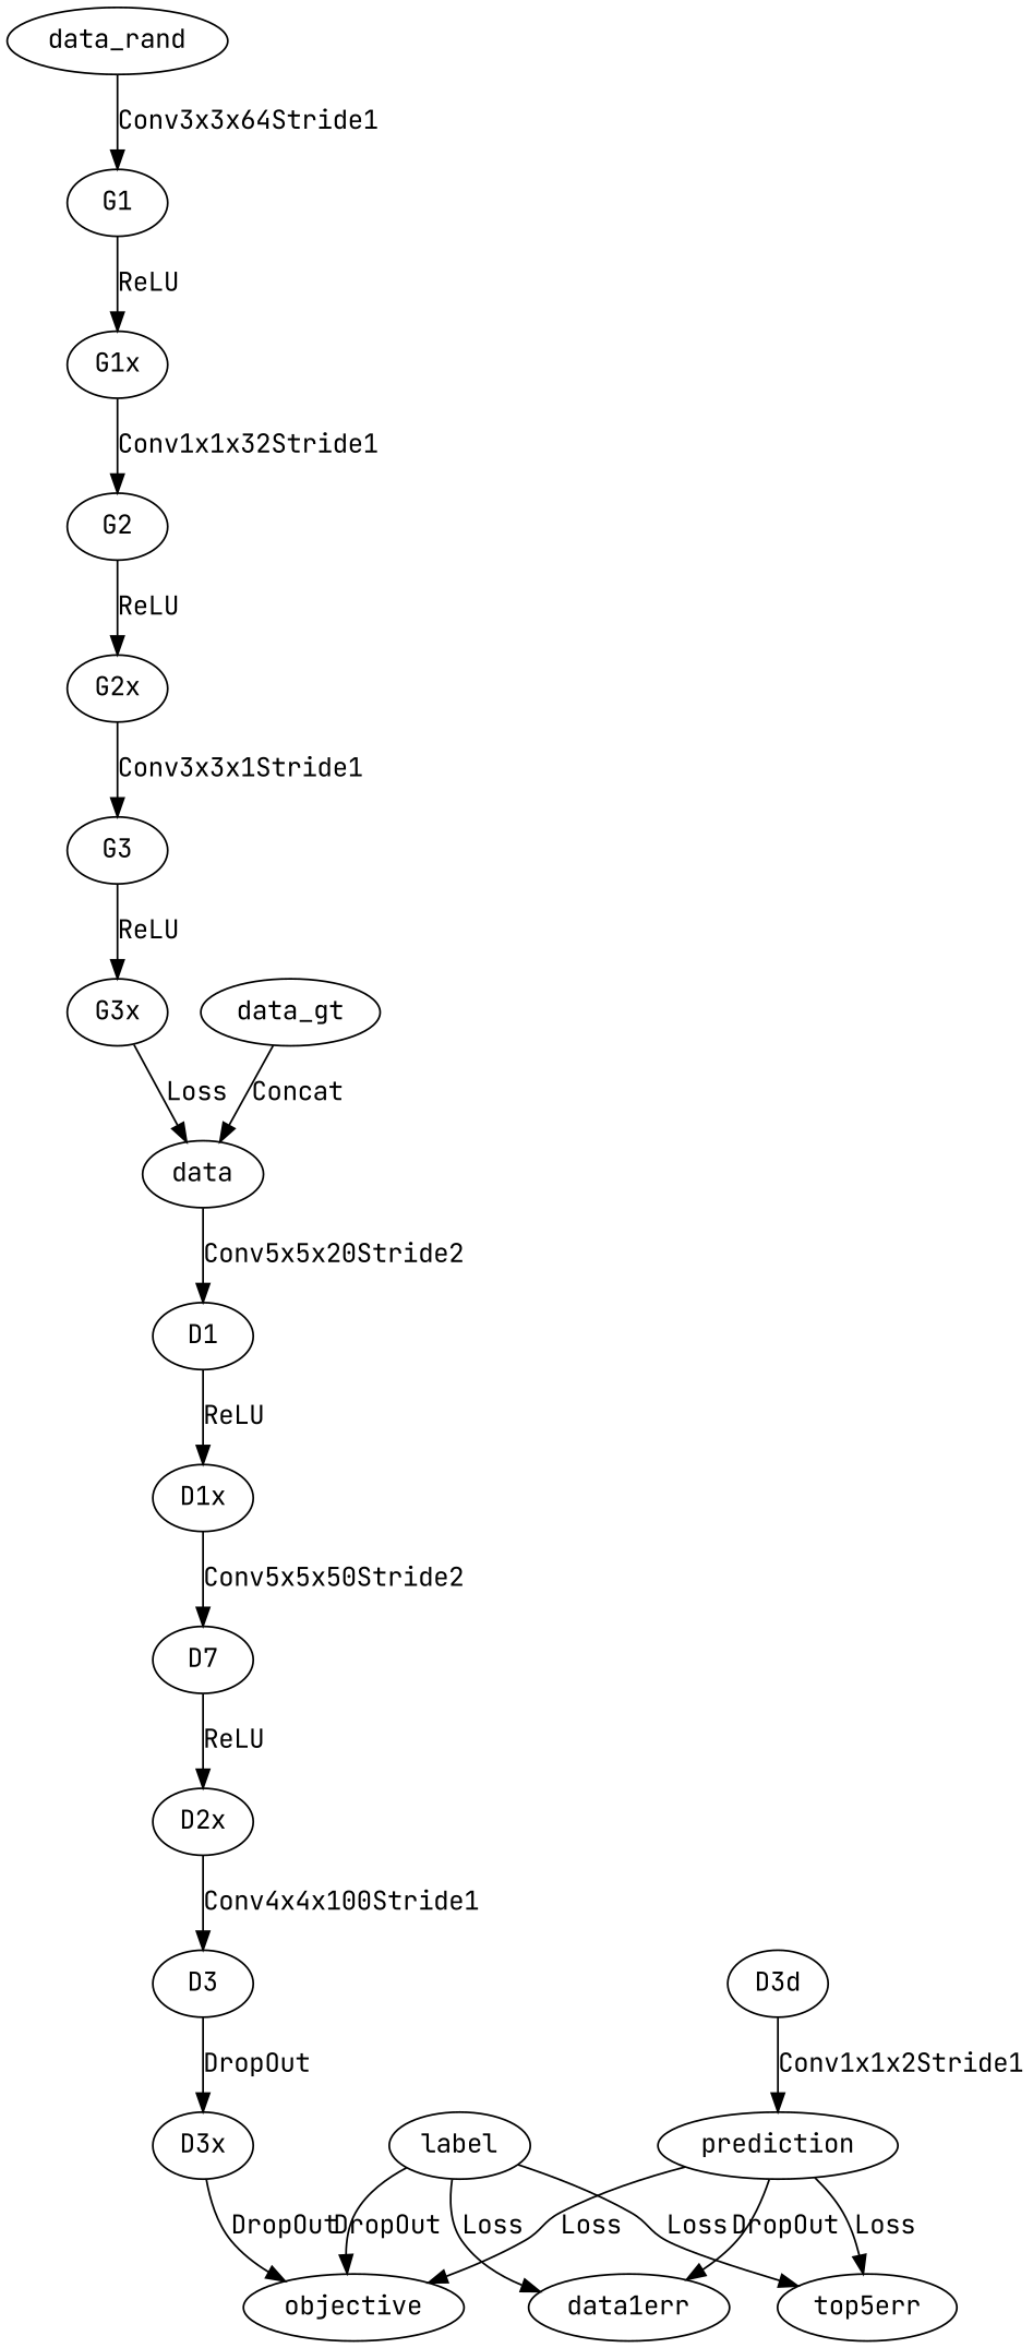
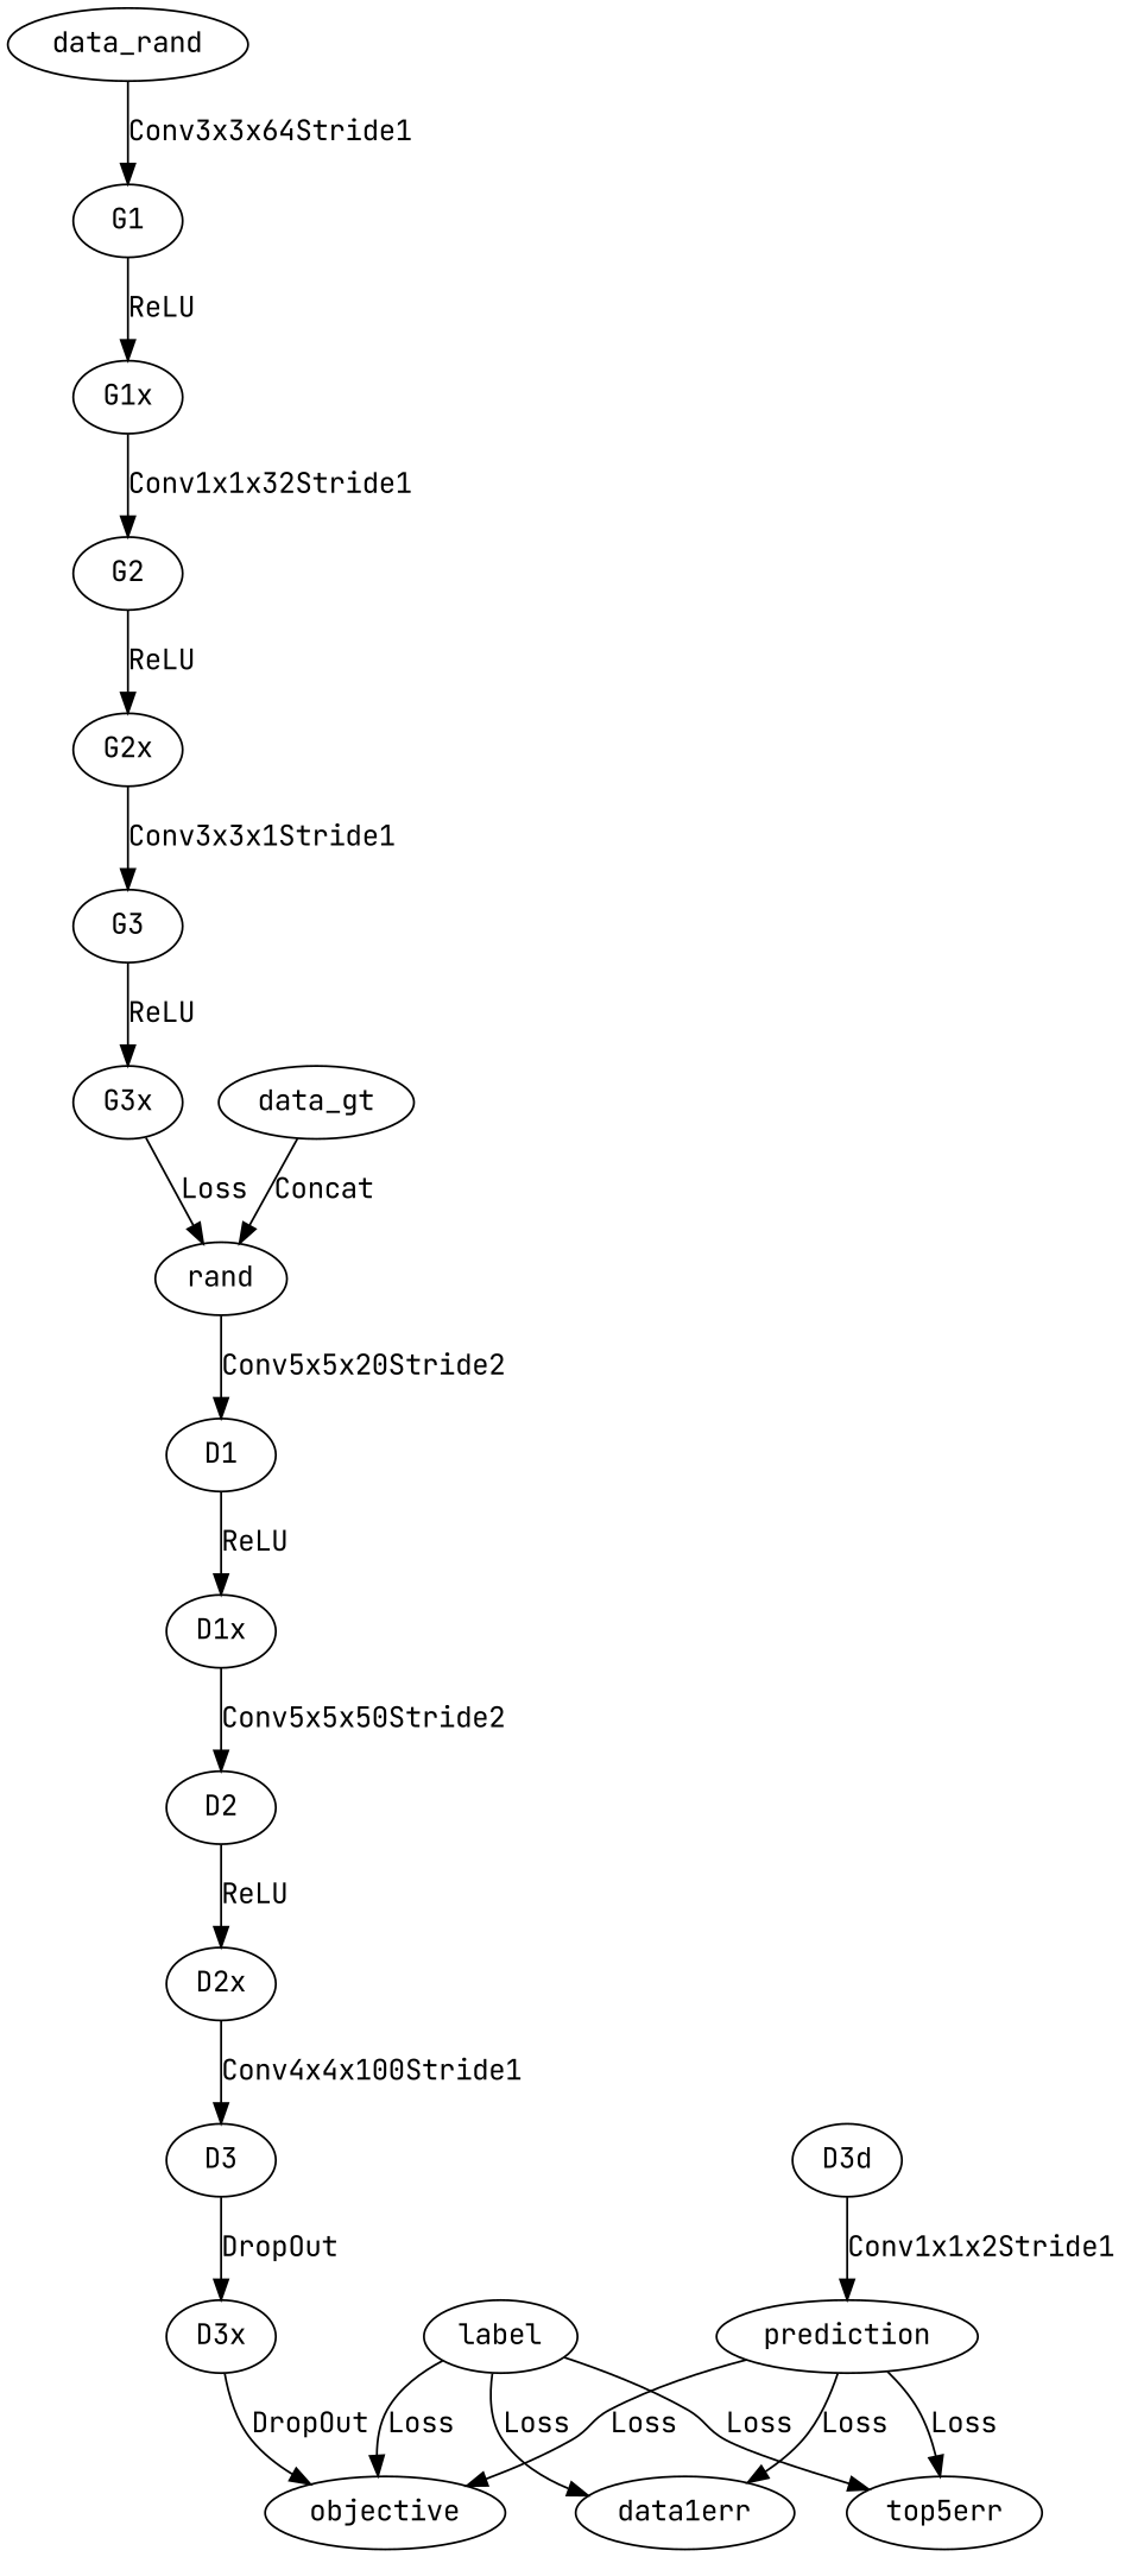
  digraph {
    fontname="JetBrains Mono"
    rankdir=TB
    node [fontname="JetBrains Mono"]
    edge [fontname="JetBrains Mono"]
    data_rand
    G1
    G1x
    G2
    G2x
    G3
    G3x
-   data
+   data [label=rand]
    D1
    D1x
    data_gt
-   D2 [label=D7]
+   D2
    D2x
    D3
    D3x
    objective
    D3d
    prediction
    n19 [label=data1err]
    top5err
    label
    data_rand -> G1 [label=Conv3x3x64Stride1]
    G1 -> G1x [label=ReLU]
    G1x -> G2 [label=Conv1x1x32Stride1]
    G2 -> G2x [label=ReLU]
    G2x -> G3 [label=Conv3x3x1Stride1]
    G3 -> G3x [label=ReLU]
    G3x -> data [label=Loss]
    data -> D1 [label=Conv5x5x20Stride2]
    D1 -> D1x [label=ReLU]
    D1x -> D2 [label=Conv5x5x50Stride2]
    data_gt -> data [label=Concat]
    D2 -> D2x [label=ReLU]
    D2x -> D3 [label=Conv4x4x100Stride1]
    D3 -> D3x [label=DropOut]
    D3x -> objective [label=DropOut]
    D3d -> prediction [label=Conv1x1x2Stride1]
    prediction -> objective [label=Loss]
-   prediction -> n19 [label=DropOut]
+   prediction -> n19 [label=Loss]
    prediction -> top5err [label=Loss]
-   label -> objective [label=DropOut]
+   label -> objective [label=Loss]
    label -> n19 [label=Loss]
    label -> top5err [label=Loss]
  }
